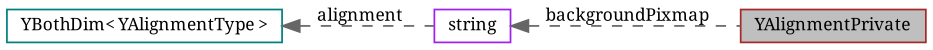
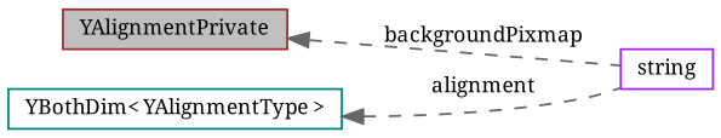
  digraph {
    fontname="Noto Serif"
    rankdir=LR
    node [fillcolor=white fontname="Noto Serif" fontsize=10 shape=record style=filled]
    edge [color=gray40 dir=back fontname="Noto Serif" fontsize=10 labelfontname=Helvetica labelfontsize=10 style=dashed]
    n1 [color=brown fillcolor=grey75 fontcolor=black height=0.2 label=YAlignmentPrivate width=0.4]
    n2 [color=teal height=0.2 label="YBothDim\< YAlignmentType \>" width=0.4]
    n3 [color=purple height=0.2 label=string width=0.4]
    n2 -> n3 [label=" alignment"]
-   n3 -> n1 [label=" backgroundPixmap"]
+   n1 -> n3 [label=" backgroundPixmap"]
  }
